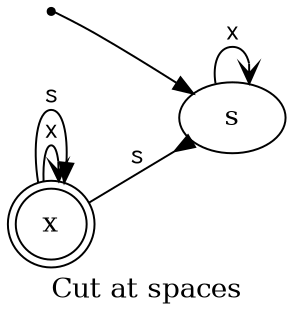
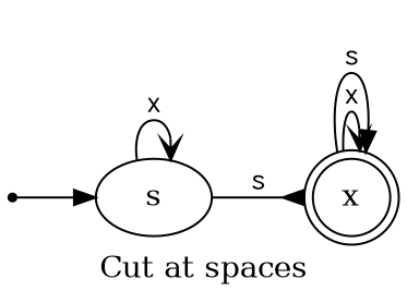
  digraph {
    label="Cut at spaces"
    rankdir=LR
    edge [fontname=Courier arrowhead=vee]
    start [shape=point]
    s [shape=ellipse]
    x [shape=doublecircle]
    start -> s [arrowhead=""]
    s -> s [label=x]
-   x -> s [arrowhead=inv label=s]
+   s -> x [arrowhead=inv label=s]
    x -> x [label=x]
    x -> x [arrowhead=normal label=s]
  }
